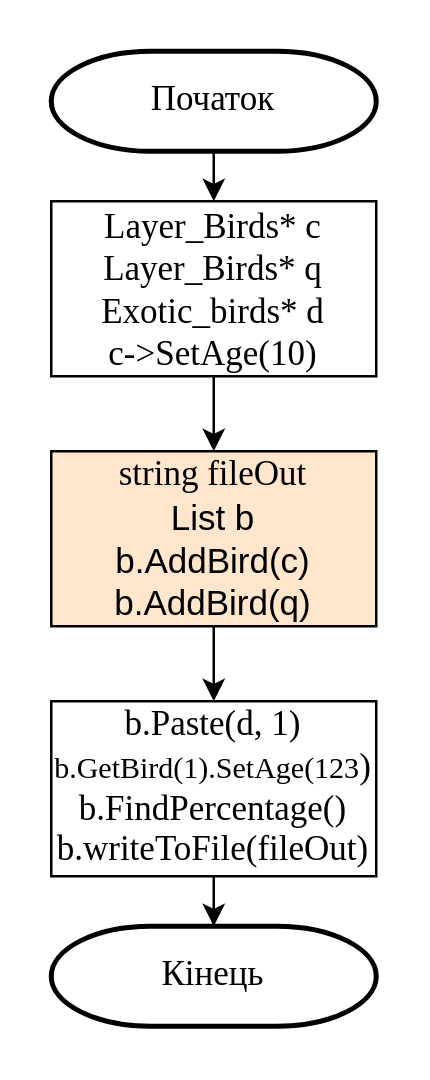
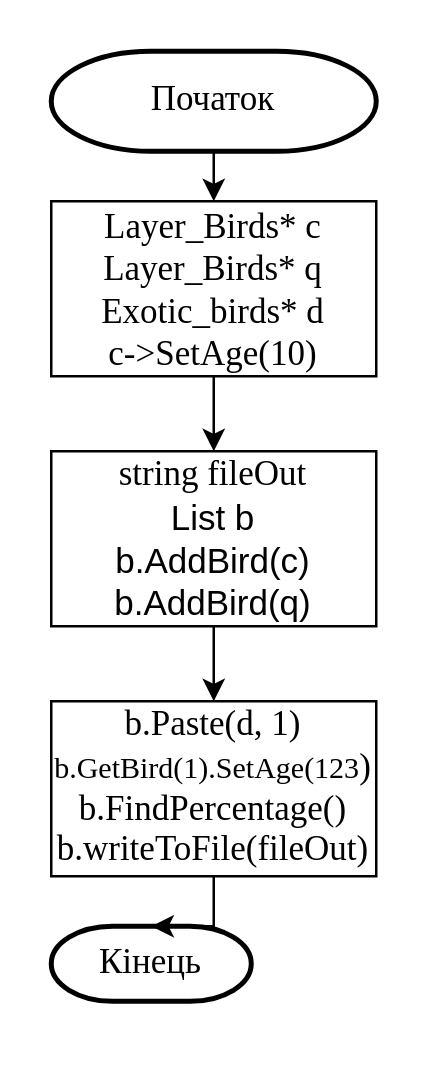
  <mxCell id="0" />
  <mxCell id="1" parent="0" />
  <mxCell id="2" style="edgeStyle=orthogonalEdgeStyle;rounded=0;orthogonalLoop=1;jettySize=auto;html=1;entryX=0.5;entryY=0;entryDx=0;entryDy=0;" edge="1" parent="1" target="4"><mxGeometry relative="1" as="geometry"><mxPoint x="85" y="60" as="sourcePoint" /></mxGeometry></mxCell>
  <mxCell id="3" style="edgeStyle=orthogonalEdgeStyle;rounded=0;orthogonalLoop=1;jettySize=auto;html=1;entryX=0.5;entryY=0;entryDx=0;entryDy=0;" edge="1" parent="1" source="4" target="7"><mxGeometry relative="1" as="geometry" /></mxCell>
  <mxCell id="4" value="&lt;p style=&quot;margin: 0px ; font-stretch: normal ; line-height: normal ; font-size: 14px&quot;&gt;&lt;span style=&quot;font-family: &amp;#34;times new roman&amp;#34;&quot;&gt;Layer_Birds* c&lt;/span&gt;&lt;br&gt;&lt;/p&gt;&lt;p style=&quot;margin: 0px ; font-stretch: normal ; line-height: normal ; font-size: 14px&quot;&gt;&lt;span style=&quot;font-family: &amp;#34;times new roman&amp;#34;&quot;&gt;Layer_Birds* q&lt;/span&gt;&lt;font face=&quot;Times New Roman&quot;&gt;&lt;br&gt;&lt;/font&gt;&lt;/p&gt;&lt;p style=&quot;margin: 0px ; font-stretch: normal ; line-height: normal ; font-size: 14px&quot;&gt;&lt;font face=&quot;times new roman&quot;&gt;Exotic_birds* d&lt;/font&gt;&lt;/p&gt;&lt;p style=&quot;margin: 0px ; font-stretch: normal ; line-height: normal ; font-size: 14px&quot;&gt;&lt;font face=&quot;times new roman&quot;&gt;c-&amp;gt;SetAge(10)&lt;/font&gt;&lt;/p&gt;" style="rounded=0;whiteSpace=wrap;html=1;" vertex="1" parent="1"><mxGeometry x="20" y="80" width="130" height="70" as="geometry" /></mxCell>
  <mxCell id="5" value="&lt;font style=&quot;font-size: 14px&quot; face=&quot;Times New Roman&quot;&gt;Початок&lt;/font&gt;" style="strokeWidth=2;html=1;shape=mxgraph.flowchart.terminator;whiteSpace=wrap;" vertex="1" parent="1"><mxGeometry x="20" y="20" width="130" height="40" as="geometry" /></mxCell>
  <mxCell id="6" style="edgeStyle=orthogonalEdgeStyle;rounded=0;orthogonalLoop=1;jettySize=auto;html=1;entryX=0.5;entryY=0;entryDx=0;entryDy=0;" edge="1" parent="1" source="7"><mxGeometry relative="1" as="geometry"><mxPoint x="85" y="280" as="targetPoint" /></mxGeometry></mxCell>
- <mxCell id="7" value="&lt;p style=&quot;margin: 0px ; font-stretch: normal ; line-height: normal ; font-size: 14px&quot;&gt;&lt;/p&gt;&lt;span style=&quot;font-size: 14px&quot;&gt;&lt;font face=&quot;Times New Roman&quot;&gt;string fileOut&lt;br&gt;&lt;/font&gt;List b&lt;br&gt;b.AddBird(c)&lt;br&gt;b.AddBird(q)&lt;br&gt;&lt;/span&gt;" style="rounded=0;whiteSpace=wrap;html=1;fillColor=#ffe6cc;" vertex="1" parent="1"><mxGeometry x="20" y="180" width="130" height="70" as="geometry" /></mxCell>
- <mxCell id="8" value="&lt;font face=&quot;Times New Roman&quot;&gt;&lt;span style=&quot;font-size: 14px&quot;&gt;Кінець&lt;/span&gt;&lt;/font&gt;" style="strokeWidth=2;html=1;shape=mxgraph.flowchart.terminator;whiteSpace=wrap;" vertex="1" parent="1"><mxGeometry x="20" y="370" width="130" height="40" as="geometry" /></mxCell>
+ <mxCell id="7" value="&lt;p style=&quot;margin: 0px ; font-stretch: normal ; line-height: normal ; font-size: 14px&quot;&gt;&lt;/p&gt;&lt;span style=&quot;font-size: 14px&quot;&gt;&lt;font face=&quot;Times New Roman&quot;&gt;string fileOut&lt;br&gt;&lt;/font&gt;List b&lt;br&gt;b.AddBird(c)&lt;br&gt;b.AddBird(q)&lt;br&gt;&lt;/span&gt;" style="rounded=0;whiteSpace=wrap;html=1;" vertex="1" parent="1"><mxGeometry x="20" y="180" width="130" height="70" as="geometry" /></mxCell>
+ <mxCell id="8" value="&lt;font face=&quot;Times New Roman&quot;&gt;&lt;span style=&quot;font-size: 14px&quot;&gt;Кінець&lt;/span&gt;&lt;/font&gt;" style="strokeWidth=2;html=1;shape=mxgraph.flowchart.terminator;whiteSpace=wrap;" vertex="1" parent="1"><mxGeometry x="20" y="370" width="80" height="30" as="geometry" /></mxCell>
  <mxCell id="9" value="" style="edgeStyle=orthogonalEdgeStyle;rounded=0;orthogonalLoop=1;jettySize=auto;html=1;" edge="1" parent="1" source="10" target="8"><mxGeometry relative="1" as="geometry" /></mxCell>
  <mxCell id="10" value="&lt;p style=&quot;margin: 0px ; font-stretch: normal ; line-height: normal ; font-size: 14px&quot;&gt;&lt;/p&gt;&lt;font face=&quot;Times New Roman&quot;&gt;&lt;span style=&quot;font-size: 14px&quot;&gt;b.Paste(d, 1)&lt;/span&gt;&lt;br&gt;&lt;font style=&quot;font-size: 12px&quot;&gt;b.GetBird(1).SetAge(123&lt;/font&gt;&lt;/font&gt;&lt;font face=&quot;Times New Roman&quot;&gt;&lt;font style=&quot;font-size: 14px&quot;&gt;)&lt;/font&gt;&lt;br&gt;&lt;span style=&quot;font-size: 14px&quot;&gt;b.FindPercentage()&lt;/span&gt;&lt;br&gt;&lt;span style=&quot;font-size: 14px&quot;&gt;b.writeToFile(fileOut)&lt;/span&gt;&lt;/font&gt;" style="rounded=0;whiteSpace=wrap;html=1;" vertex="1" parent="1"><mxGeometry x="20" y="280" width="130" height="70" as="geometry" /></mxCell>
